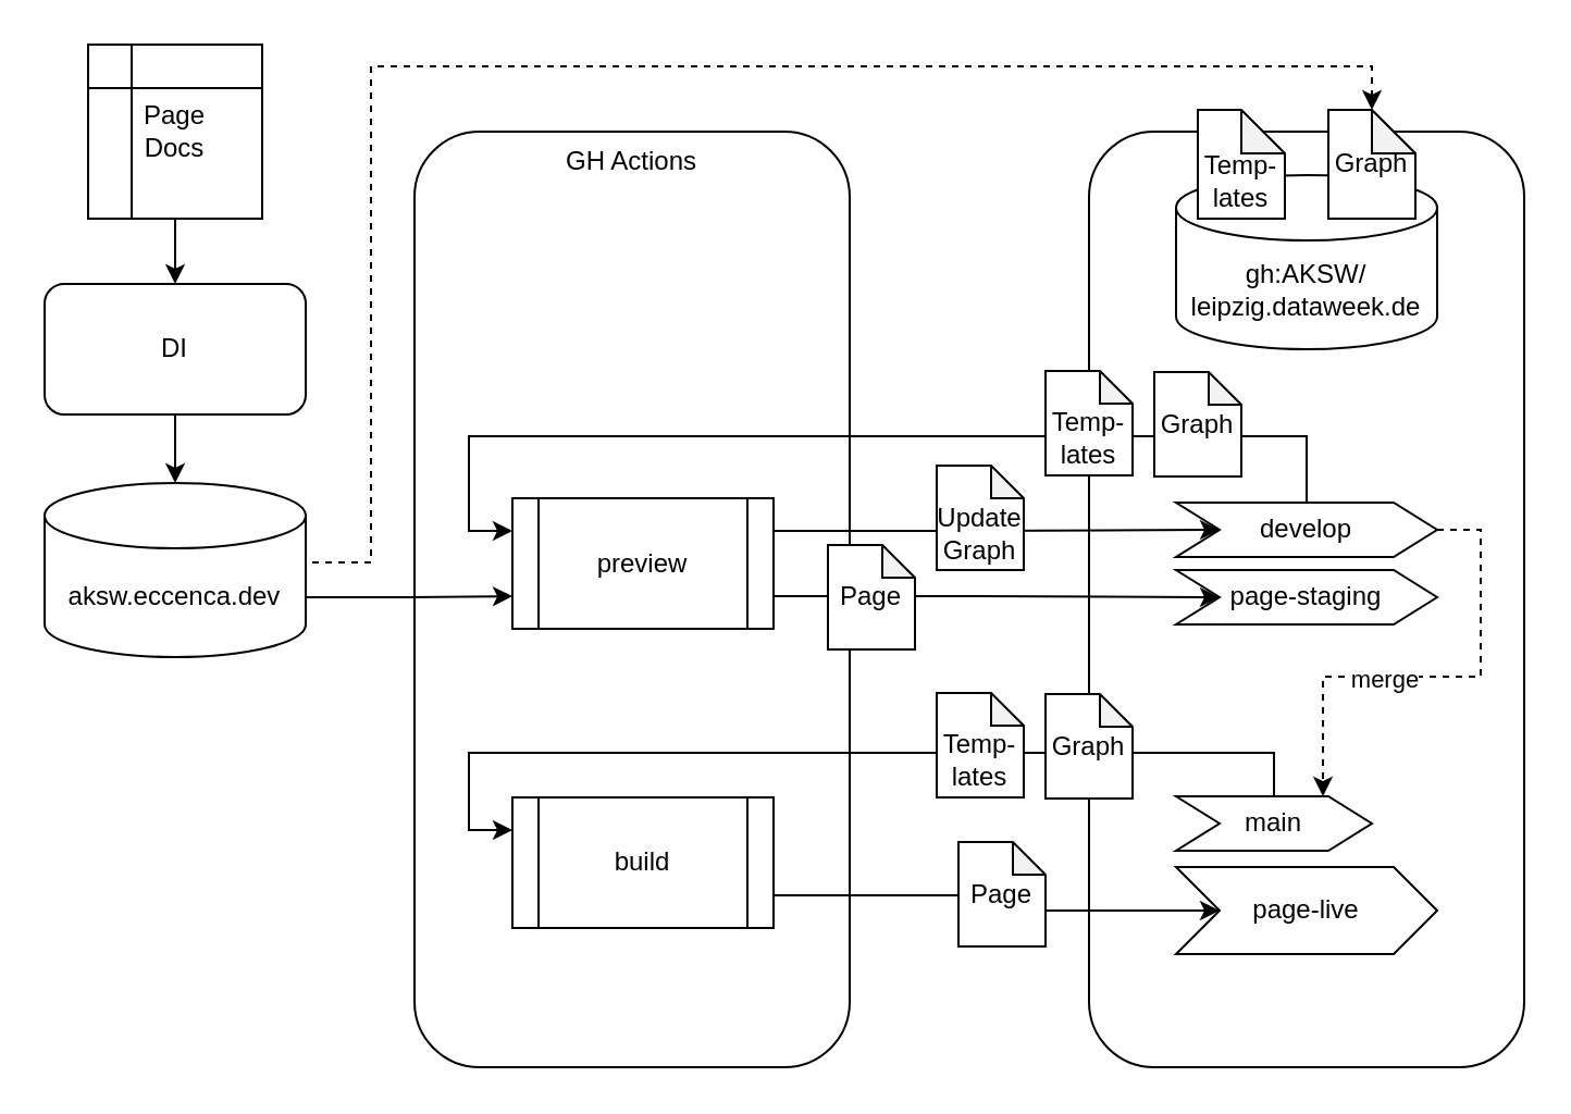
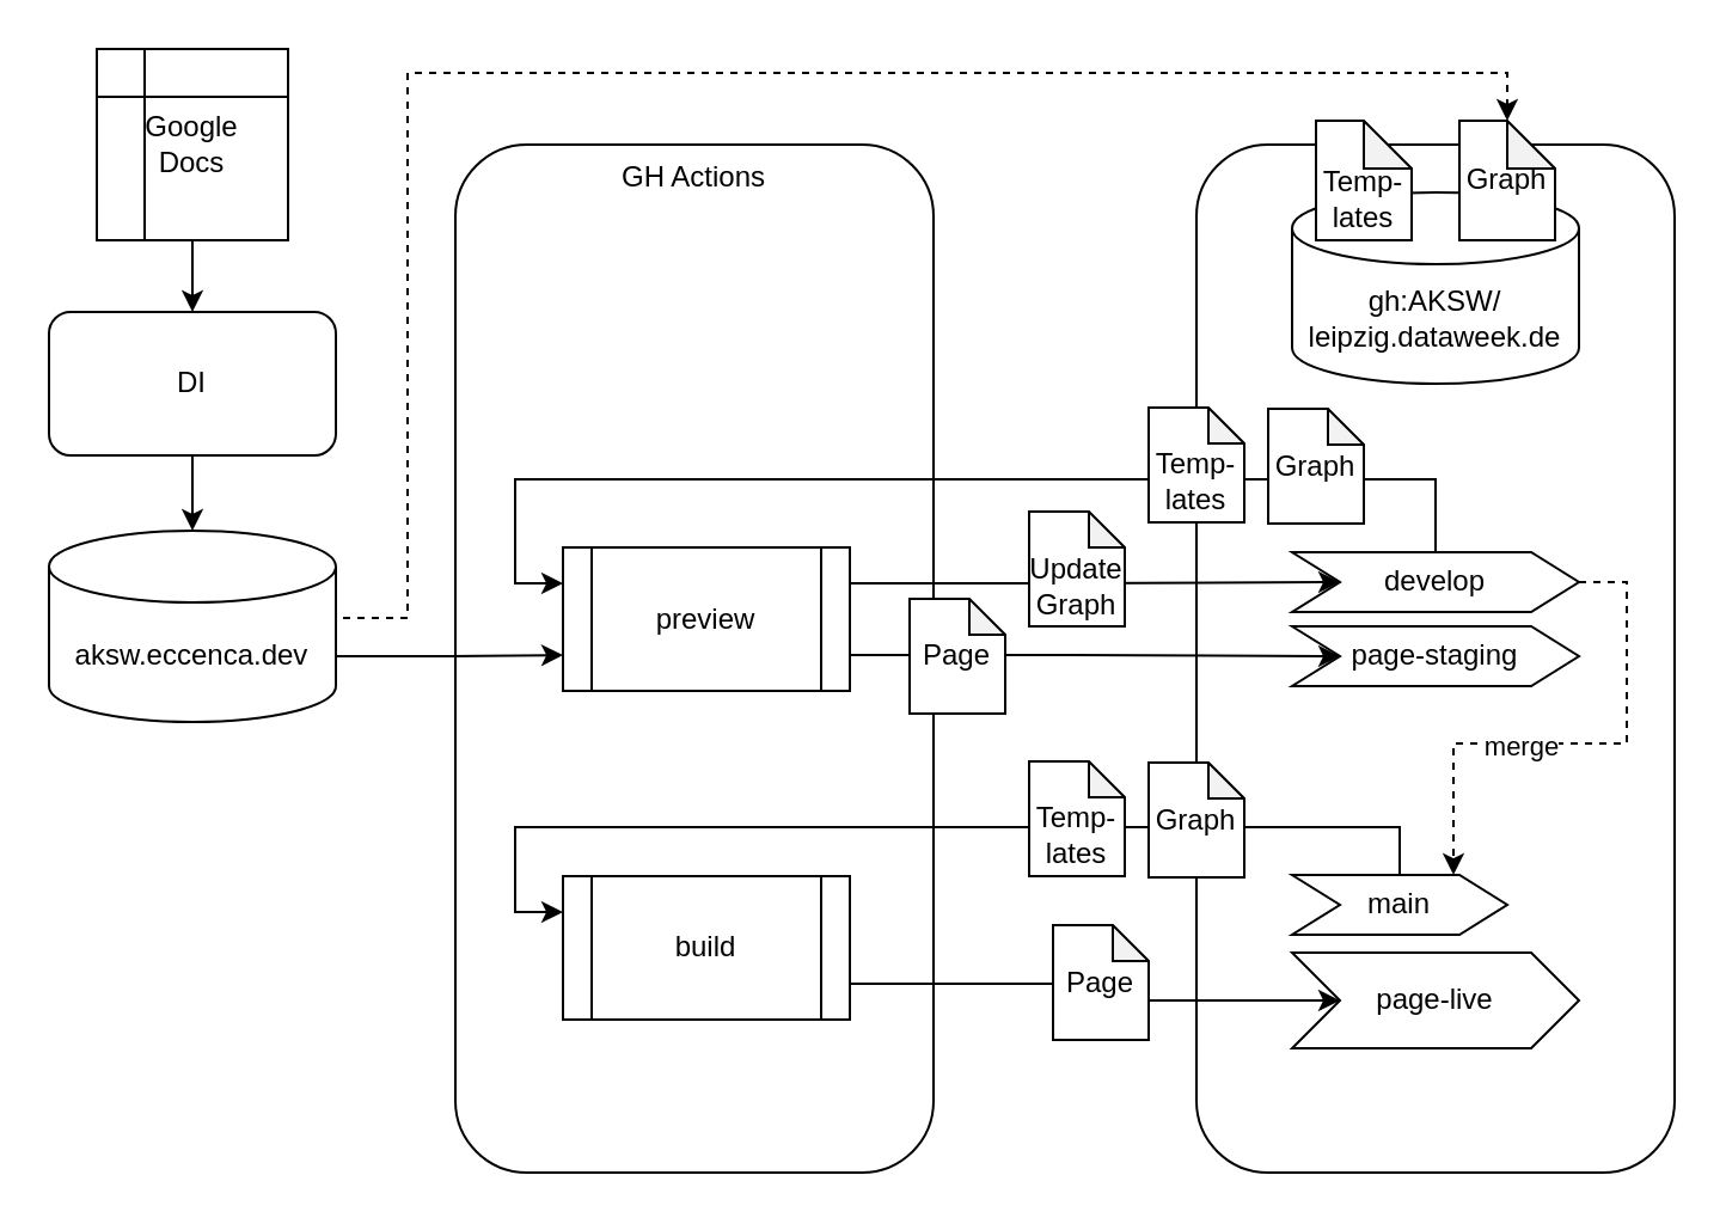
  <mxCell id="0" />
  <mxCell id="1" parent="0" />
  <mxCell id="2" value="" style="rounded=1;whiteSpace=wrap;html=1;verticalAlign=top;" vertex="1" parent="1"><mxGeometry x="500" y="60" width="200" height="430" as="geometry" /></mxCell>
  <mxCell id="3" value="GH Actions" style="rounded=1;whiteSpace=wrap;html=1;verticalAlign=top;" parent="1" vertex="1"><mxGeometry x="190" y="60" width="200" height="430" as="geometry" /></mxCell>
  <mxCell id="4" style="edgeStyle=orthogonalEdgeStyle;rounded=0;orthogonalLoop=1;jettySize=auto;html=1;exitX=1;exitY=0;exitDx=0;exitDy=27.5;exitPerimeter=0;entryX=0;entryY=0;entryDx=20;entryDy=0;entryPerimeter=0;dashed=1;" edge="1" parent="1" source="6" target="8"><mxGeometry relative="1" as="geometry"><Array as="points"><mxPoint x="170" y="258" /><mxPoint x="170" y="30" /><mxPoint x="630" y="30" /></Array></mxGeometry></mxCell>
  <mxCell id="5" style="edgeStyle=orthogonalEdgeStyle;rounded=0;orthogonalLoop=1;jettySize=auto;html=1;exitX=1;exitY=0;exitDx=0;exitDy=52.5;exitPerimeter=0;entryX=0;entryY=0.75;entryDx=0;entryDy=0;" edge="1" parent="1" source="6" target="23"><mxGeometry relative="1" as="geometry" /></mxCell>
  <mxCell id="6" value="aksw.eccenca.dev" style="shape=cylinder3;whiteSpace=wrap;html=1;boundedLbl=1;backgroundOutline=1;size=15;" parent="1" vertex="1"><mxGeometry x="20" y="221.5" width="120" height="80" as="geometry" /></mxCell>
  <mxCell id="7" value="&lt;div&gt;gh:AKSW/&lt;/div&gt;&lt;div&gt;leipzig.dataweek.de&lt;/div&gt;" style="shape=cylinder3;whiteSpace=wrap;html=1;boundedLbl=1;backgroundOutline=1;size=15;" parent="1" vertex="1"><mxGeometry x="540" y="80" width="120" height="80" as="geometry" /></mxCell>
  <mxCell id="8" value="Graph" style="shape=note;whiteSpace=wrap;html=1;backgroundOutline=1;darkOpacity=0.05;size=20;" parent="1" vertex="1"><mxGeometry x="610" y="50" width="40" height="50" as="geometry" /></mxCell>
  <mxCell id="9" style="edgeStyle=orthogonalEdgeStyle;rounded=0;orthogonalLoop=1;jettySize=auto;html=1;exitX=0.5;exitY=1;exitDx=0;exitDy=0;" parent="1" source="10" target="12" edge="1"><mxGeometry relative="1" as="geometry" /></mxCell>
- <mxCell id="10" value="&lt;div&gt;Page&lt;/div&gt;&lt;div&gt;Docs&lt;/div&gt;" style="shape=internalStorage;whiteSpace=wrap;html=1;backgroundOutline=1;" parent="1" vertex="1"><mxGeometry x="40" y="20" width="80" height="80" as="geometry" /></mxCell>
+ <mxCell id="10" value="&lt;div&gt;Google&lt;/div&gt;&lt;div&gt;Docs&lt;/div&gt;" style="shape=internalStorage;whiteSpace=wrap;html=1;backgroundOutline=1;" parent="1" vertex="1"><mxGeometry x="40" y="20" width="80" height="80" as="geometry" /></mxCell>
  <mxCell id="11" style="edgeStyle=orthogonalEdgeStyle;rounded=0;orthogonalLoop=1;jettySize=auto;html=1;exitX=0.5;exitY=1;exitDx=0;exitDy=0;entryX=0.5;entryY=0;entryDx=0;entryDy=0;entryPerimeter=0;" parent="1" source="12" target="6" edge="1"><mxGeometry relative="1" as="geometry" /></mxCell>
  <mxCell id="12" value="DI" style="rounded=1;whiteSpace=wrap;html=1;" parent="1" vertex="1"><mxGeometry x="20" y="130" width="120" height="60" as="geometry" /></mxCell>
  <mxCell id="13" style="edgeStyle=orthogonalEdgeStyle;rounded=0;orthogonalLoop=1;jettySize=auto;html=1;exitX=0.5;exitY=0;exitDx=0;exitDy=0;entryX=0;entryY=0.25;entryDx=0;entryDy=0;" parent="1" source="14" target="25" edge="1"><mxGeometry relative="1" as="geometry" /></mxCell>
  <mxCell id="14" value="main" style="shape=step;perimeter=stepPerimeter;whiteSpace=wrap;html=1;fixedSize=1;" parent="1" vertex="1"><mxGeometry x="540" y="365.5" width="90" height="25" as="geometry" /></mxCell>
  <mxCell id="15" style="edgeStyle=orthogonalEdgeStyle;rounded=0;orthogonalLoop=1;jettySize=auto;html=1;exitX=0.5;exitY=0;exitDx=0;exitDy=0;entryX=0;entryY=0.25;entryDx=0;entryDy=0;" edge="1" parent="1" source="18" target="23"><mxGeometry relative="1" as="geometry"><Array as="points"><mxPoint x="600" y="200" /><mxPoint x="215" y="200" /><mxPoint x="215" y="244" /></Array></mxGeometry></mxCell>
  <mxCell id="16" style="edgeStyle=orthogonalEdgeStyle;rounded=0;orthogonalLoop=1;jettySize=auto;html=1;exitX=1;exitY=0.5;exitDx=0;exitDy=0;entryX=0.75;entryY=0;entryDx=0;entryDy=0;dashed=1;" edge="1" parent="1" source="18" target="14"><mxGeometry relative="1" as="geometry" /></mxCell>
  <mxCell id="17" value="merge" style="edgeLabel;html=1;align=center;verticalAlign=middle;resizable=0;points=[];" vertex="1" connectable="0" parent="16"><mxGeometry x="0.294" y="1" relative="1" as="geometry"><mxPoint x="7" as="offset" /></mxGeometry></mxCell>
  <mxCell id="18" value="develop" style="shape=step;perimeter=stepPerimeter;whiteSpace=wrap;html=1;fixedSize=1;" parent="1" vertex="1"><mxGeometry x="540" y="230.5" width="120" height="25" as="geometry" /></mxCell>
  <mxCell id="19" value="page-live" style="shape=step;perimeter=stepPerimeter;whiteSpace=wrap;html=1;fixedSize=1;" parent="1" vertex="1"><mxGeometry x="540" y="398" width="120" height="40" as="geometry" /></mxCell>
  <mxCell id="20" value="page-staging" style="shape=step;perimeter=stepPerimeter;whiteSpace=wrap;html=1;fixedSize=1;" parent="1" vertex="1"><mxGeometry x="540" y="261.5" width="120" height="25" as="geometry" /></mxCell>
  <mxCell id="21" style="edgeStyle=orthogonalEdgeStyle;rounded=0;orthogonalLoop=1;jettySize=auto;html=1;exitX=1;exitY=0.75;exitDx=0;exitDy=0;entryX=0;entryY=0.5;entryDx=0;entryDy=0;" edge="1" parent="1" source="23" target="20"><mxGeometry relative="1" as="geometry" /></mxCell>
  <mxCell id="22" style="edgeStyle=orthogonalEdgeStyle;rounded=0;orthogonalLoop=1;jettySize=auto;html=1;exitX=1;exitY=0.25;exitDx=0;exitDy=0;" edge="1" parent="1" source="23" target="18"><mxGeometry relative="1" as="geometry" /></mxCell>
  <mxCell id="23" value="preview" style="shape=process;whiteSpace=wrap;html=1;backgroundOutline=1;" parent="1" vertex="1"><mxGeometry x="235" y="228.5" width="120" height="60" as="geometry" /></mxCell>
  <mxCell id="24" style="edgeStyle=orthogonalEdgeStyle;rounded=0;orthogonalLoop=1;jettySize=auto;html=1;exitX=1;exitY=0.75;exitDx=0;exitDy=0;entryX=0;entryY=0.5;entryDx=0;entryDy=0;" parent="1" source="25" target="19" edge="1"><mxGeometry relative="1" as="geometry" /></mxCell>
  <mxCell id="25" value="build" style="shape=process;whiteSpace=wrap;html=1;backgroundOutline=1;" parent="1" vertex="1"><mxGeometry x="235" y="366" width="120" height="60" as="geometry" /></mxCell>
  <mxCell id="26" value="&lt;div&gt;Update&lt;br&gt;&lt;/div&gt;&lt;div&gt;Graph&lt;/div&gt;" style="shape=note;whiteSpace=wrap;html=1;backgroundOutline=1;darkOpacity=0.05;size=15;verticalAlign=bottom;" vertex="1" parent="1"><mxGeometry x="430" y="213.5" width="40" height="48" as="geometry" /></mxCell>
  <mxCell id="27" value="Page" style="shape=note;whiteSpace=wrap;html=1;backgroundOutline=1;darkOpacity=0.05;size=15;" vertex="1" parent="1"><mxGeometry x="380" y="250" width="40" height="48" as="geometry" /></mxCell>
  <mxCell id="28" value="Page" style="shape=note;whiteSpace=wrap;html=1;backgroundOutline=1;darkOpacity=0.05;size=15;" vertex="1" parent="1"><mxGeometry x="440" y="386.5" width="40" height="48" as="geometry" /></mxCell>
  <mxCell id="29" value="&lt;div&gt;Graph&lt;/div&gt;" style="shape=note;whiteSpace=wrap;html=1;backgroundOutline=1;darkOpacity=0.05;size=15;verticalAlign=middle;" vertex="1" parent="1"><mxGeometry x="480" y="318.5" width="40" height="48" as="geometry" /></mxCell>
  <mxCell id="30" value="Temp-lates" style="shape=note;whiteSpace=wrap;html=1;backgroundOutline=1;darkOpacity=0.05;size=15;verticalAlign=bottom;" vertex="1" parent="1"><mxGeometry x="430" y="318" width="40" height="48" as="geometry" /></mxCell>
  <mxCell id="31" value="&lt;div&gt;Graph&lt;/div&gt;" style="shape=note;whiteSpace=wrap;html=1;backgroundOutline=1;darkOpacity=0.05;size=15;verticalAlign=middle;" vertex="1" parent="1"><mxGeometry x="530" y="170.5" width="40" height="48" as="geometry" /></mxCell>
  <mxCell id="32" value="Temp-lates" style="shape=note;whiteSpace=wrap;html=1;backgroundOutline=1;darkOpacity=0.05;size=15;verticalAlign=bottom;" vertex="1" parent="1"><mxGeometry x="480" y="170" width="40" height="48" as="geometry" /></mxCell>
  <mxCell id="33" value="Temp-lates" style="shape=note;whiteSpace=wrap;html=1;backgroundOutline=1;darkOpacity=0.05;size=20;verticalAlign=bottom;" vertex="1" parent="1"><mxGeometry x="550" y="50" width="40" height="50" as="geometry" /></mxCell>
